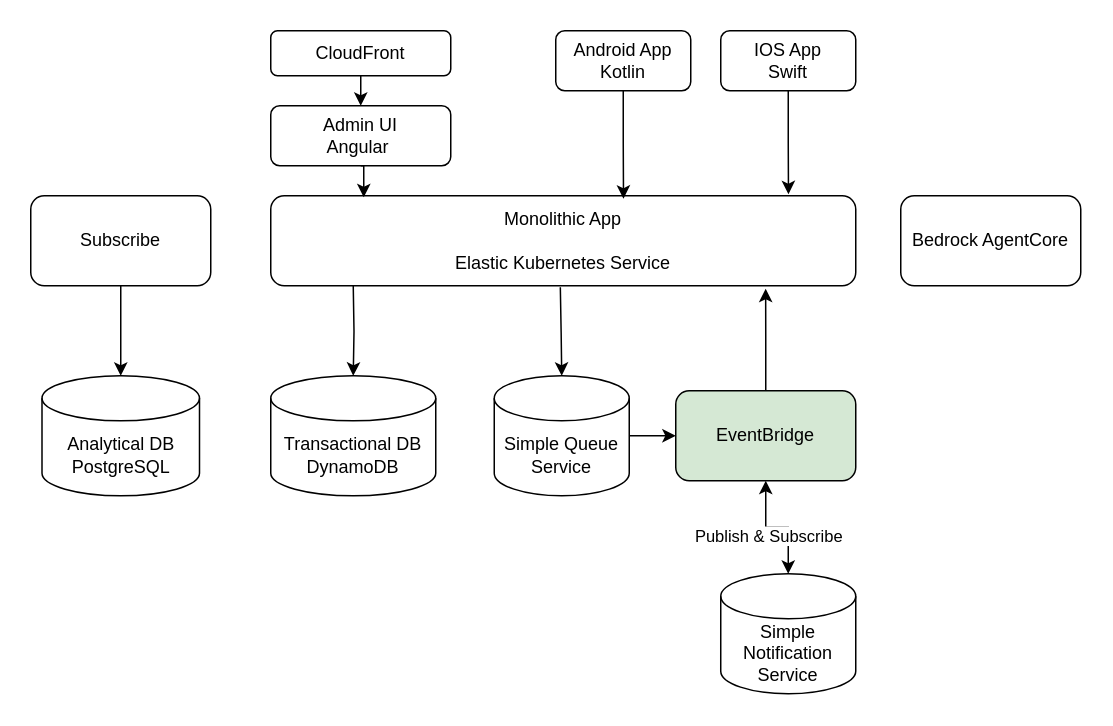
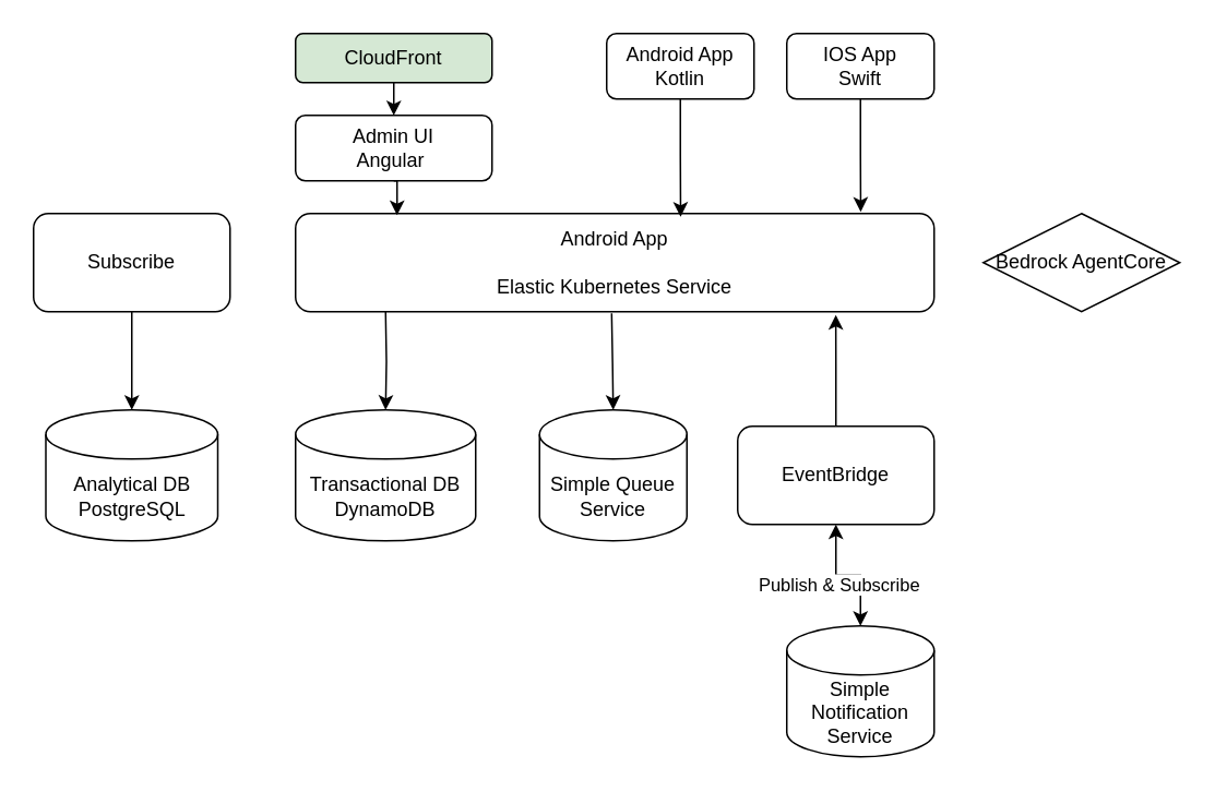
  <mxCell id="0" />
  <mxCell id="1" parent="0" />
- <mxCell id="2" value="Bedrock AgentCore" style="rounded=1;whiteSpace=wrap;html=1;" vertex="1" parent="1"><mxGeometry x="600" y="130" width="120" height="60" as="geometry" /></mxCell>
- <mxCell id="3" value="Monolithic App&lt;br&gt;&lt;br&gt;Elastic Kubernetes Service" style="rounded=1;whiteSpace=wrap;html=1;" vertex="1" parent="1"><mxGeometry x="180" y="130" width="390" height="60" as="geometry" /></mxCell>
+ <mxCell id="2" value="Bedrock AgentCore" style="rhombus;whiteSpace=wrap;html=1;" vertex="1" parent="1"><mxGeometry x="600" y="130" width="120" height="60" as="geometry" /></mxCell>
+ <mxCell id="3" value="Android App&lt;br&gt;&lt;br&gt;Elastic Kubernetes Service" style="rounded=1;whiteSpace=wrap;html=1;" vertex="1" parent="1"><mxGeometry x="180" y="130" width="390" height="60" as="geometry" /></mxCell>
  <mxCell id="4" value="Transactional DB&lt;br&gt;DynamoDB" style="shape=cylinder3;whiteSpace=wrap;html=1;boundedLbl=1;backgroundOutline=1;size=15;" vertex="1" parent="1"><mxGeometry x="180" y="250" width="110" height="80" as="geometry" /></mxCell>
- <mxCell id="5" style="edgeStyle=orthogonalEdgeStyle;rounded=0;orthogonalLoop=1;jettySize=auto;html=1;exitX=1;exitY=0.5;exitDx=0;exitDy=0;exitPerimeter=0;entryX=0;entryY=0.5;entryDx=0;entryDy=0;" edge="1" parent="1" source="6" target="8"><mxGeometry relative="1" as="geometry" /></mxCell>
  <mxCell id="6" value="Simple Queue Service" style="shape=cylinder3;whiteSpace=wrap;html=1;boundedLbl=1;backgroundOutline=1;size=15;" vertex="1" parent="1"><mxGeometry x="329" y="250" width="90" height="80" as="geometry" /></mxCell>
  <mxCell id="7" style="edgeStyle=orthogonalEdgeStyle;rounded=0;orthogonalLoop=1;jettySize=auto;html=1;exitX=0.5;exitY=0;exitDx=0;exitDy=0;entryX=0.846;entryY=1.033;entryDx=0;entryDy=0;entryPerimeter=0;" edge="1" parent="1" source="8" target="3"><mxGeometry relative="1" as="geometry" /></mxCell>
- <mxCell id="8" value="EventBridge" style="rounded=1;whiteSpace=wrap;html=1;fillColor=#d5e8d4;" vertex="1" parent="1"><mxGeometry x="450" y="260" width="120" height="60" as="geometry" /></mxCell>
+ <mxCell id="8" value="EventBridge" style="rounded=1;whiteSpace=wrap;html=1;" vertex="1" parent="1"><mxGeometry x="450" y="260" width="120" height="60" as="geometry" /></mxCell>
  <mxCell id="9" value="Simple Notification Service" style="shape=cylinder3;whiteSpace=wrap;html=1;boundedLbl=1;backgroundOutline=1;size=15;" vertex="1" parent="1"><mxGeometry x="480" y="382" width="90" height="80" as="geometry" /></mxCell>
  <mxCell id="10" style="edgeStyle=orthogonalEdgeStyle;rounded=0;orthogonalLoop=1;jettySize=auto;html=1;entryX=0.5;entryY=0;entryDx=0;entryDy=0;entryPerimeter=0;" edge="1" parent="1" target="4"><mxGeometry relative="1" as="geometry"><mxPoint x="235" y="190" as="sourcePoint" /></mxGeometry></mxCell>
  <mxCell id="11" style="edgeStyle=orthogonalEdgeStyle;rounded=0;orthogonalLoop=1;jettySize=auto;html=1;exitX=0.395;exitY=1.017;exitDx=0;exitDy=0;entryX=0.5;entryY=0;entryDx=0;entryDy=0;entryPerimeter=0;exitPerimeter=0;" edge="1" parent="1" target="6"><mxGeometry relative="1" as="geometry"><mxPoint x="373.05" y="191.02" as="sourcePoint" /></mxGeometry></mxCell>
  <mxCell id="12" style="edgeStyle=orthogonalEdgeStyle;rounded=0;orthogonalLoop=1;jettySize=auto;html=1;exitX=0.5;exitY=1;exitDx=0;exitDy=0;entryX=0.5;entryY=0;entryDx=0;entryDy=0;entryPerimeter=0;startArrow=classic;startFill=1;" edge="1" parent="1" source="8" target="9"><mxGeometry relative="1" as="geometry" /></mxCell>
  <mxCell id="13" value="Publish &amp;amp; Subscribe" style="edgeLabel;html=1;align=center;verticalAlign=middle;resizable=0;points=[];" vertex="1" connectable="0" parent="12"><mxGeometry x="-0.571" y="1" relative="1" as="geometry"><mxPoint y="19" as="offset" /></mxGeometry></mxCell>
  <mxCell id="14" style="edgeStyle=orthogonalEdgeStyle;rounded=0;orthogonalLoop=1;jettySize=auto;html=1;exitX=0.5;exitY=1;exitDx=0;exitDy=0;entryX=0.5;entryY=0;entryDx=0;entryDy=0;" edge="1" parent="1" source="15" target="16"><mxGeometry relative="1" as="geometry" /></mxCell>
- <mxCell id="15" value="CloudFront" style="rounded=1;whiteSpace=wrap;html=1;" vertex="1" parent="1"><mxGeometry x="180" y="20" width="120" height="30" as="geometry" /></mxCell>
+ <mxCell id="15" value="CloudFront" style="rounded=1;whiteSpace=wrap;html=1;fillColor=#d5e8d4;" vertex="1" parent="1"><mxGeometry x="180" y="20" width="120" height="30" as="geometry" /></mxCell>
  <mxCell id="16" value="Admin UI&lt;br&gt;Angular&amp;nbsp;" style="rounded=1;whiteSpace=wrap;html=1;" vertex="1" parent="1"><mxGeometry x="180" y="70" width="120" height="40" as="geometry" /></mxCell>
  <mxCell id="17" value="Android App&lt;br&gt;Kotlin" style="rounded=1;whiteSpace=wrap;html=1;" vertex="1" parent="1"><mxGeometry x="370" y="20" width="90" height="40" as="geometry" /></mxCell>
  <mxCell id="18" value="IOS App&lt;br&gt;Swift" style="rounded=1;whiteSpace=wrap;html=1;" vertex="1" parent="1"><mxGeometry x="480" y="20" width="90" height="40" as="geometry" /></mxCell>
  <mxCell id="19" style="edgeStyle=orthogonalEdgeStyle;rounded=0;orthogonalLoop=1;jettySize=auto;html=1;exitX=0.5;exitY=1;exitDx=0;exitDy=0;entryX=0.159;entryY=0.017;entryDx=0;entryDy=0;entryPerimeter=0;" edge="1" parent="1" source="16" target="3"><mxGeometry relative="1" as="geometry" /></mxCell>
  <mxCell id="20" style="edgeStyle=orthogonalEdgeStyle;rounded=0;orthogonalLoop=1;jettySize=auto;html=1;exitX=0.5;exitY=1;exitDx=0;exitDy=0;entryX=0.603;entryY=0.033;entryDx=0;entryDy=0;entryPerimeter=0;" edge="1" parent="1" source="17" target="3"><mxGeometry relative="1" as="geometry" /></mxCell>
  <mxCell id="21" style="edgeStyle=orthogonalEdgeStyle;rounded=0;orthogonalLoop=1;jettySize=auto;html=1;exitX=0.5;exitY=1;exitDx=0;exitDy=0;entryX=0.885;entryY=-0.017;entryDx=0;entryDy=0;entryPerimeter=0;" edge="1" parent="1" source="18" target="3"><mxGeometry relative="1" as="geometry" /></mxCell>
  <mxCell id="22" value="Subscribe" style="rounded=1;whiteSpace=wrap;html=1;" vertex="1" parent="1"><mxGeometry x="20" y="130" width="120" height="60" as="geometry" /></mxCell>
  <mxCell id="23" value="Analytical DB&lt;br&gt;PostgreSQL" style="shape=cylinder3;whiteSpace=wrap;html=1;boundedLbl=1;backgroundOutline=1;size=15;" vertex="1" parent="1"><mxGeometry x="27.5" y="250" width="105" height="80" as="geometry" /></mxCell>
  <mxCell id="24" style="edgeStyle=orthogonalEdgeStyle;rounded=0;orthogonalLoop=1;jettySize=auto;html=1;exitX=0.5;exitY=1;exitDx=0;exitDy=0;entryX=0.5;entryY=0;entryDx=0;entryDy=0;entryPerimeter=0;" edge="1" parent="1" source="22" target="23"><mxGeometry relative="1" as="geometry" /></mxCell>
